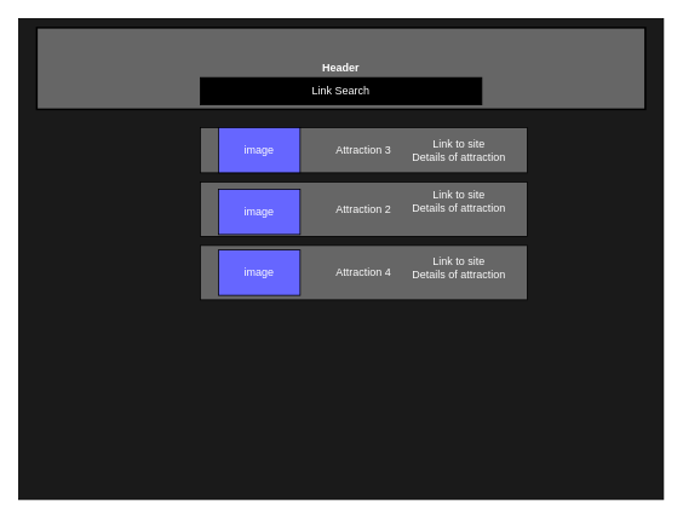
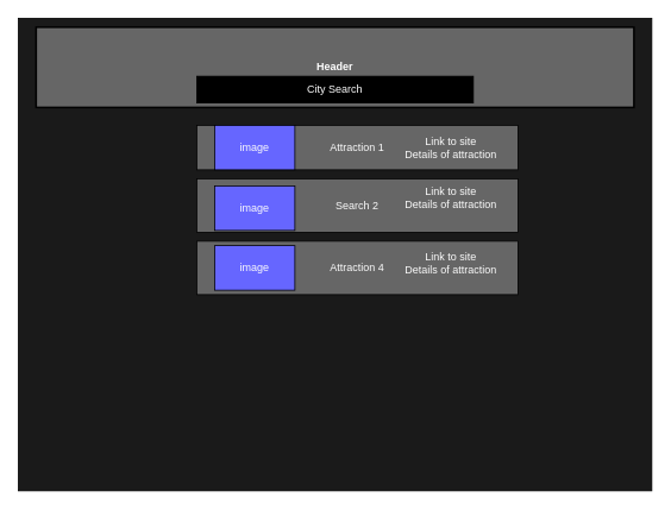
  <mxCell id="0" />
  <mxCell id="1" parent="0" />
  <mxCell id="2" value="&lt;i&gt;Background Image&lt;/i&gt;" style="rounded=0;whiteSpace=wrap;html=1;fillColor=#1A1A1A;" parent="1" vertex="1"><mxGeometry x="20" y="20" width="710" height="530" as="geometry" /></mxCell>
  <mxCell id="3" value="&lt;b&gt;&lt;font color=&quot;#ffffff&quot;&gt;Header&lt;/font&gt;&lt;/b&gt;" style="rounded=0;whiteSpace=wrap;html=1;fillColor=#666666;strokeWidth=2;" parent="1" vertex="1"><mxGeometry x="40" y="30" width="670" height="90" as="geometry" /></mxCell>
- <mxCell id="4" value="Attraction 3" style="rounded=0;whiteSpace=wrap;html=1;fontColor=#FCFCFC;fillColor=#666666;" parent="1" vertex="1"><mxGeometry x="220" y="140" width="360" height="50" as="geometry" /></mxCell>
- <mxCell id="5" value="&lt;span&gt;Attraction 2&lt;/span&gt;" style="rounded=0;whiteSpace=wrap;html=1;fontColor=#FCFCFC;fillColor=#666666;" parent="1" vertex="1"><mxGeometry x="220" y="200" width="360" height="60" as="geometry" /></mxCell>
+ <mxCell id="4" value="Attraction 1" style="rounded=0;whiteSpace=wrap;html=1;fontColor=#FCFCFC;fillColor=#666666;" parent="1" vertex="1"><mxGeometry x="220" y="140" width="360" height="50" as="geometry" /></mxCell>
+ <mxCell id="5" value="&lt;span&gt;Search 2&lt;/span&gt;" style="rounded=0;whiteSpace=wrap;html=1;fontColor=#FCFCFC;fillColor=#666666;" parent="1" vertex="1"><mxGeometry x="220" y="200" width="360" height="60" as="geometry" /></mxCell>
  <mxCell id="6" value="&lt;span&gt;Attraction 4&lt;/span&gt;" style="rounded=0;whiteSpace=wrap;html=1;fontColor=#FCFCFC;fillColor=#666666;" parent="1" vertex="1"><mxGeometry x="220" y="270" width="360" height="60" as="geometry" /></mxCell>
  <mxCell id="7" value="Link to site&lt;br&gt;Details of attraction" style="text;html=1;strokeColor=none;fillColor=none;align=center;verticalAlign=middle;whiteSpace=wrap;rounded=0;fontColor=#FCFCFC;" parent="1" vertex="1"><mxGeometry x="440" y="110" width="130" height="110" as="geometry" /></mxCell>
  <mxCell id="8" value="Link to site&lt;br&gt;Details of attraction" style="text;html=1;strokeColor=none;fillColor=none;align=center;verticalAlign=middle;whiteSpace=wrap;rounded=0;fontColor=#FCFCFC;" parent="1" vertex="1"><mxGeometry x="440" y="166" width="130" height="110" as="geometry" /></mxCell>
  <mxCell id="9" value="Link to site&lt;br&gt;Details of attraction" style="text;html=1;strokeColor=none;fillColor=none;align=center;verticalAlign=middle;whiteSpace=wrap;rounded=0;fontColor=#FCFCFC;" parent="1" vertex="1"><mxGeometry x="440" y="240" width="130" height="110" as="geometry" /></mxCell>
- <mxCell id="10" value="&lt;font color=&quot;#ffffff&quot;&gt;Link Search&lt;/font&gt;" style="rounded=0;whiteSpace=wrap;html=1;fillColor=#000000;" parent="1" vertex="1"><mxGeometry x="220" y="85" width="310" height="30" as="geometry" /></mxCell>
+ <mxCell id="10" value="&lt;font color=&quot;#ffffff&quot;&gt;City Search&lt;/font&gt;" style="rounded=0;whiteSpace=wrap;html=1;fillColor=#000000;" parent="1" vertex="1"><mxGeometry x="220" y="85" width="310" height="30" as="geometry" /></mxCell>
  <mxCell id="11" value="image" style="rounded=0;whiteSpace=wrap;html=1;fontColor=#FCFCFC;fillColor=#6666FF;" parent="1" vertex="1"><mxGeometry x="240" y="140" width="90" height="50" as="geometry" /></mxCell>
  <mxCell id="12" value="image" style="rounded=0;whiteSpace=wrap;html=1;fontColor=#FCFCFC;fillColor=#6666FF;" parent="1" vertex="1"><mxGeometry x="240" y="208" width="90" height="50" as="geometry" /></mxCell>
  <mxCell id="13" value="image" style="rounded=0;whiteSpace=wrap;html=1;fontColor=#FCFCFC;fillColor=#6666FF;" parent="1" vertex="1"><mxGeometry x="240" y="275" width="90" height="50" as="geometry" /></mxCell>
